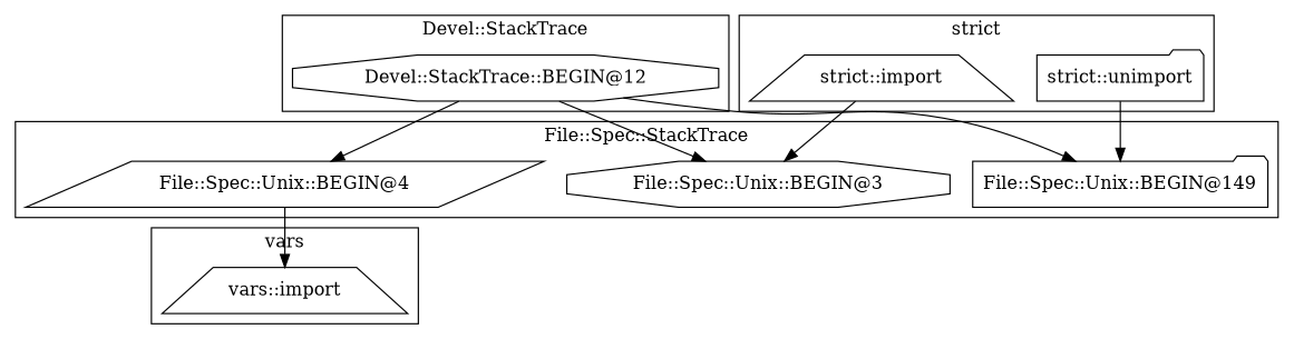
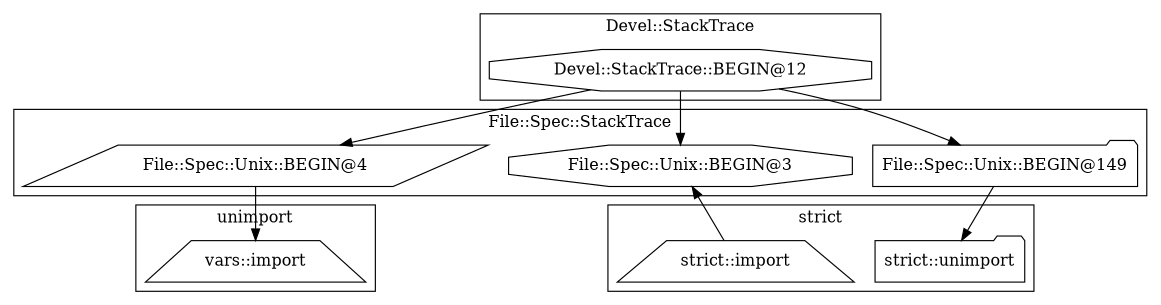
  digraph {
    node [shape=octagon]
    "Devel::StackTrace::BEGIN@12"
    "File::Spec::Unix::BEGIN@4" [shape=parallelogram]
    "File::Spec::Unix::BEGIN@3"
    "File::Spec::Unix::BEGIN@149" [shape=folder]
    "vars::import" [shape=trapezium]
    "strict::import" [shape=trapezium]
    "strict::unimport" [shape=folder]
    subgraph cluster_1 {
      label="Devel::StackTrace"
      "Devel::StackTrace::BEGIN@12"
    }
    subgraph cluster_2 {
      label="File::Spec::StackTrace"
      "File::Spec::Unix::BEGIN@4"
      "File::Spec::Unix::BEGIN@3"
      "File::Spec::Unix::BEGIN@149"
    }
    subgraph cluster_3 {
-     label=vars
+     label=unimport
      "vars::import"
    }
    subgraph cluster_4 {
      label="strict"
      "strict::import"
      "strict::unimport"
    }
    "Devel::StackTrace::BEGIN@12" -> "File::Spec::Unix::BEGIN@4"
    "Devel::StackTrace::BEGIN@12" -> "File::Spec::Unix::BEGIN@3"
    "Devel::StackTrace::BEGIN@12" -> "File::Spec::Unix::BEGIN@149"
    "File::Spec::Unix::BEGIN@4" -> "vars::import"
-   "strict::unimport" -> "File::Spec::Unix::BEGIN@149"
+   "File::Spec::Unix::BEGIN@149" -> "strict::unimport"
    "strict::import" -> "File::Spec::Unix::BEGIN@3"
  }
